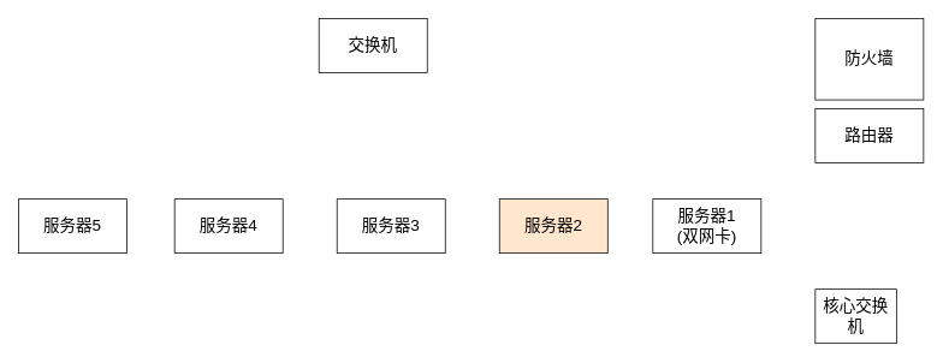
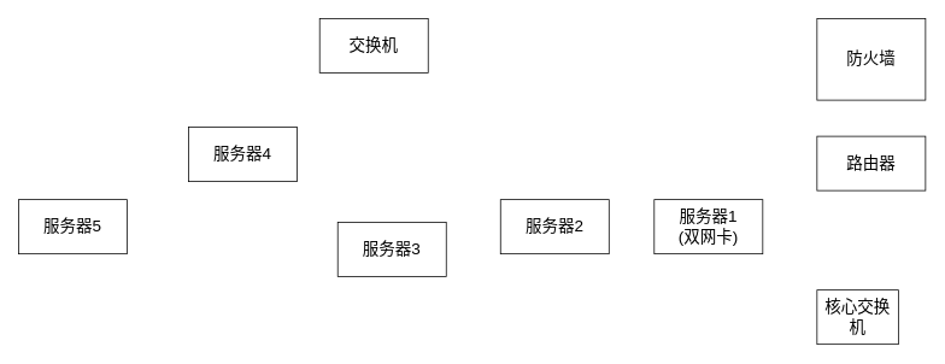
  <mxCell id="0" />
  <mxCell id="1" parent="0" />
  <mxCell id="2" value="&lt;font style=&quot;font-size: 18px;&quot;&gt;防火墙&lt;/font&gt;" style="rounded=0;whiteSpace=wrap;html=1;" vertex="1" parent="1"><mxGeometry x="903" y="20" width="120" height="90" as="geometry" /></mxCell>
- <mxCell id="3" value="&lt;span style=&quot;font-size: 18px;&quot;&gt;路由器&lt;/span&gt;" style="rounded=0;whiteSpace=wrap;html=1;" vertex="1" parent="1"><mxGeometry x="903" y="120" width="120" height="60" as="geometry" /></mxCell>
+ <mxCell id="3" value="&lt;span style=&quot;font-size: 18px;&quot;&gt;路由器&lt;/span&gt;" style="rounded=0;whiteSpace=wrap;html=1;" vertex="1" parent="1"><mxGeometry x="903" y="150" width="120" height="60" as="geometry" /></mxCell>
  <mxCell id="4" value="&lt;span style=&quot;font-size: 18px;&quot;&gt;服务器1&lt;/span&gt;&lt;div&gt;&lt;span style=&quot;font-size: 18px;&quot;&gt;(双网卡)&lt;/span&gt;&lt;/div&gt;" style="rounded=0;whiteSpace=wrap;html=1;" vertex="1" parent="1"><mxGeometry x="723" y="220" width="120" height="60" as="geometry" /></mxCell>
  <mxCell id="5" value="&lt;span style=&quot;font-size: 18px;&quot;&gt;核心交换机&lt;/span&gt;" style="rounded=0;whiteSpace=wrap;html=1;" vertex="1" parent="1"><mxGeometry x="903" y="320" width="90" height="60" as="geometry" /></mxCell>
- <mxCell id="6" value="&lt;span style=&quot;font-size: 18px;&quot;&gt;服务器2&lt;/span&gt;" style="rounded=0;whiteSpace=wrap;html=1;fillColor=#ffe6cc;" vertex="1" parent="1"><mxGeometry y="220" width="120" height="60" as="geometry" x="553" /></mxCell>
- <mxCell id="7" value="&lt;span style=&quot;font-size: 18px;&quot;&gt;服务器3&lt;/span&gt;" style="rounded=0;whiteSpace=wrap;html=1;" vertex="1" parent="1"><mxGeometry x="373" y="220" width="120" height="60" as="geometry" /></mxCell>
- <mxCell id="8" value="&lt;span style=&quot;font-size: 18px;&quot;&gt;服务器4&lt;/span&gt;" style="rounded=0;whiteSpace=wrap;html=1;" vertex="1" parent="1"><mxGeometry x="193" y="220" width="120" height="60" as="geometry" /></mxCell>
+ <mxCell id="6" value="&lt;span style=&quot;font-size: 18px;&quot;&gt;服务器2&lt;/span&gt;" style="rounded=0;whiteSpace=wrap;html=1;" vertex="1" parent="1"><mxGeometry y="220" width="120" height="60" as="geometry" x="553" /></mxCell>
+ <mxCell id="7" value="&lt;span style=&quot;font-size: 18px;&quot;&gt;服务器3&lt;/span&gt;" style="rounded=0;whiteSpace=wrap;html=1;" vertex="1" parent="1"><mxGeometry x="373" y="245" width="120" height="60" as="geometry" /></mxCell>
+ <mxCell id="8" value="&lt;span style=&quot;font-size: 18px;&quot;&gt;服务器4&lt;/span&gt;" style="rounded=0;whiteSpace=wrap;html=1;" vertex="1" parent="1"><mxGeometry x="208" y="140" width="120" height="60" as="geometry" /></mxCell>
  <mxCell id="9" value="&lt;span style=&quot;font-size: 18px;&quot;&gt;服务器5&lt;/span&gt;" style="rounded=0;whiteSpace=wrap;html=1;" vertex="1" parent="1"><mxGeometry x="20" y="220" width="120" height="60" as="geometry" /></mxCell>
  <mxCell id="10" value="&lt;span style=&quot;font-size: 18px;&quot;&gt;交换机&lt;/span&gt;" style="rounded=0;whiteSpace=wrap;html=1;" vertex="1" parent="1"><mxGeometry x="353" y="20" width="120" height="60" as="geometry" /></mxCell>
